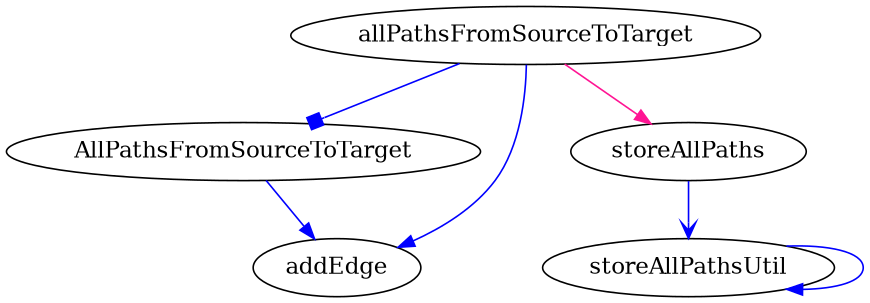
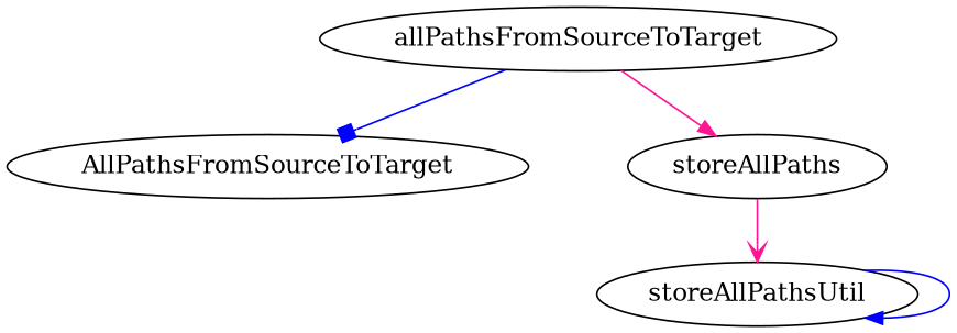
  digraph {
    edge [arrowhead=normal color=blue]
    AllPathsFromSourceToTarget
-   addEdge
    storeAllPaths
    storeAllPathsUtil
    allPathsFromSourceToTarget
-   AllPathsFromSourceToTarget -> addEdge
-   storeAllPaths -> storeAllPathsUtil [arrowhead=vee]
+   storeAllPaths -> storeAllPathsUtil [arrowhead=vee color=deeppink]
    storeAllPathsUtil -> storeAllPathsUtil
    allPathsFromSourceToTarget -> AllPathsFromSourceToTarget [arrowhead=box]
-   allPathsFromSourceToTarget -> addEdge
    allPathsFromSourceToTarget -> storeAllPaths [color=deeppink]
  }
